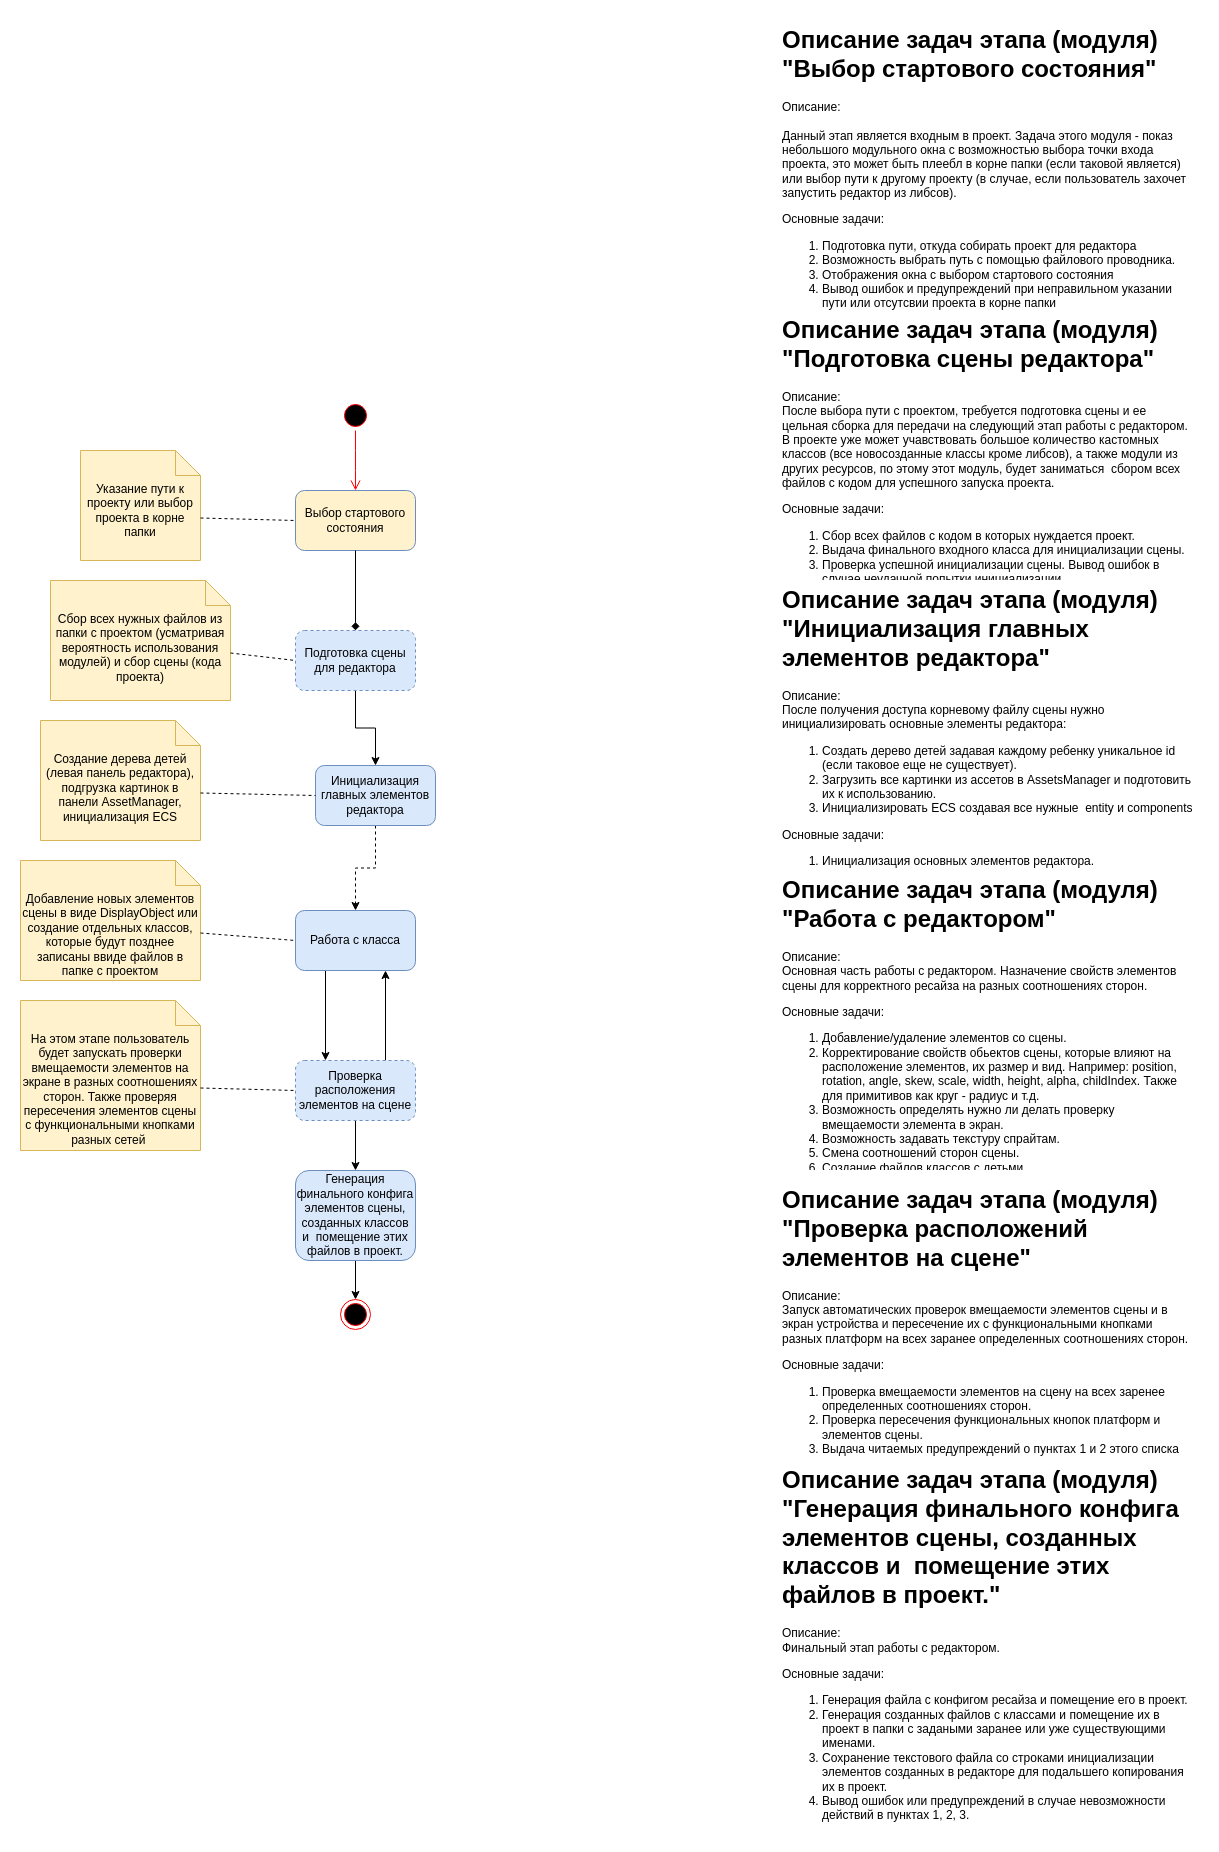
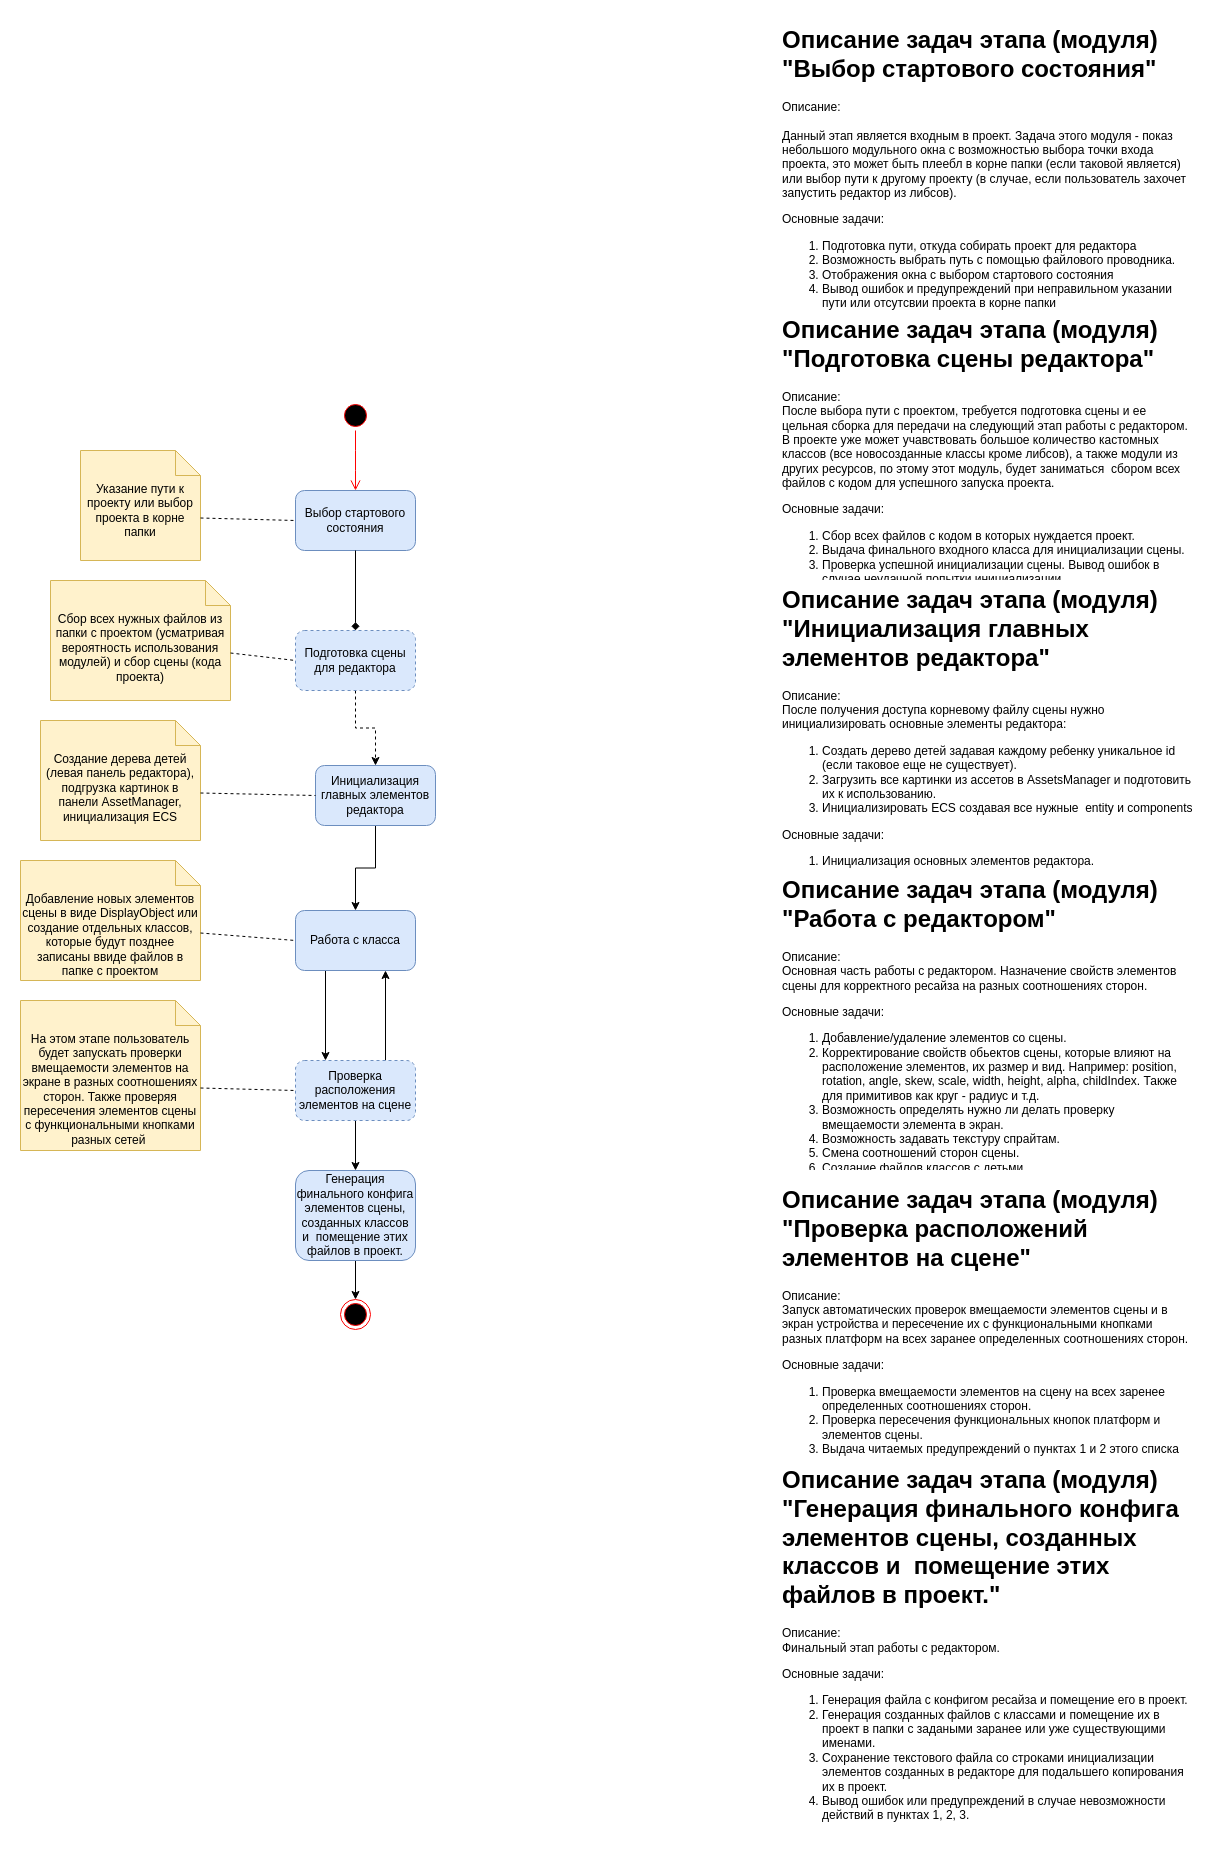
  <mxCell id="0" />
  <mxCell id="1" parent="0" />
  <mxCell id="2" value="" style="ellipse;html=1;shape=startState;fillColor=#000000;strokeColor=#ff0000;" parent="1" vertex="1"><mxGeometry x="340" y="400" width="30" height="30" as="geometry" /></mxCell>
  <mxCell id="3" value="" style="edgeStyle=orthogonalEdgeStyle;html=1;verticalAlign=bottom;endArrow=open;endSize=8;strokeColor=#ff0000;" parent="1" source="2" edge="1"><mxGeometry relative="1" as="geometry"><mxPoint x="355" y="490" as="targetPoint" /></mxGeometry></mxCell>
- <mxCell id="4" value="Выбор стартового состояния" style="rounded=1;whiteSpace=wrap;html=1;fillColor=#fff2cc;strokeColor=#6c8ebf;" parent="1" vertex="1"><mxGeometry x="295" y="490" width="120" height="60" as="geometry" /></mxCell>
+ <mxCell id="4" value="Выбор стартового состояния" style="rounded=1;whiteSpace=wrap;html=1;fillColor=#dae8fc;strokeColor=#6c8ebf;" parent="1" vertex="1"><mxGeometry x="295" y="490" width="120" height="60" as="geometry" /></mxCell>
  <mxCell id="5" value="Указание пути к проекту или выбор проекта в корне папки" style="shape=note2;boundedLbl=1;whiteSpace=wrap;html=1;size=25;verticalAlign=top;align=center;fillColor=#fff2cc;strokeColor=#d6b656;" parent="1" vertex="1"><mxGeometry x="80" y="450" width="120" height="110" as="geometry" /></mxCell>
  <mxCell id="6" value="" style="endArrow=diamond;html=1;exitX=0.5;exitY=1;exitDx=0;exitDy=0;entryX=0.5;entryY=0;entryDx=0;entryDy=0;" parent="1" source="4" target="26" edge="1"><mxGeometry width="50" height="50" relative="1" as="geometry"><mxPoint x="390" y="615" as="sourcePoint" /><mxPoint x="370" y="610" as="targetPoint" /></mxGeometry></mxCell>
- <mxCell id="7" style="edgeStyle=orthogonalEdgeStyle;rounded=0;orthogonalLoop=1;jettySize=auto;html=1;exitX=0.5;exitY=1;exitDx=0;exitDy=0;entryX=0.5;entryY=0;entryDx=0;entryDy=0;dashed=1;" parent="1" source="8" target="13" edge="1"><mxGeometry relative="1" as="geometry" /></mxCell>
+ <mxCell id="7" style="edgeStyle=orthogonalEdgeStyle;rounded=0;orthogonalLoop=1;jettySize=auto;html=1;exitX=0.5;exitY=1;exitDx=0;exitDy=0;entryX=0.5;entryY=0;entryDx=0;entryDy=0;" parent="1" source="8" target="13" edge="1"><mxGeometry relative="1" as="geometry" /></mxCell>
  <mxCell id="8" value="Инициализация главных элементов редактора" style="rounded=1;whiteSpace=wrap;html=1;fillColor=#dae8fc;strokeColor=#6c8ebf;" parent="1" vertex="1"><mxGeometry x="315" y="765" width="120" height="60" as="geometry" /></mxCell>
  <mxCell id="9" value="Создание дерева детей (левая панель редактора), подгрузка картинок в панели AssetManager, инициализация ECS" style="shape=note2;boundedLbl=1;whiteSpace=wrap;html=1;size=25;verticalAlign=top;align=center;fillColor=#fff2cc;strokeColor=#d6b656;" parent="1" vertex="1"><mxGeometry x="40" y="720" width="160" height="120" as="geometry" /></mxCell>
  <mxCell id="10" value="" style="endArrow=none;dashed=1;html=1;exitX=0;exitY=0;exitDx=120;exitDy=67.5;exitPerimeter=0;entryX=0;entryY=0.5;entryDx=0;entryDy=0;" parent="1" source="5" target="4" edge="1"><mxGeometry width="50" height="50" relative="1" as="geometry"><mxPoint x="330" y="550" as="sourcePoint" /><mxPoint x="380" y="500" as="targetPoint" /></mxGeometry></mxCell>
  <mxCell id="11" value="" style="endArrow=none;dashed=1;html=1;exitX=0;exitY=0;exitDx=160;exitDy=72.5;exitPerimeter=0;entryX=0;entryY=0.5;entryDx=0;entryDy=0;" parent="1" source="9" target="8" edge="1"><mxGeometry width="50" height="50" relative="1" as="geometry"><mxPoint x="150" y="800" as="sourcePoint" /><mxPoint x="245" y="802.5" as="targetPoint" /></mxGeometry></mxCell>
  <mxCell id="12" style="edgeStyle=orthogonalEdgeStyle;rounded=0;orthogonalLoop=1;jettySize=auto;html=1;exitX=0.25;exitY=1;exitDx=0;exitDy=0;entryX=0.25;entryY=0;entryDx=0;entryDy=0;" parent="1" source="13" target="17" edge="1"><mxGeometry relative="1" as="geometry" /></mxCell>
  <mxCell id="13" value="Работа с класса" style="rounded=1;whiteSpace=wrap;html=1;fillColor=#dae8fc;strokeColor=#6c8ebf;" parent="1" vertex="1"><mxGeometry x="295" y="910" width="120" height="60" as="geometry" /></mxCell>
  <mxCell id="14" value="Добавление новых элементов сцены в виде DisplayObject или создание отдельных классов, которые будут позднее записаны ввиде файлов в папке с проектом" style="shape=note2;boundedLbl=1;whiteSpace=wrap;html=1;size=25;verticalAlign=top;align=center;fillColor=#fff2cc;strokeColor=#d6b656;" parent="1" vertex="1"><mxGeometry x="20" y="860" width="180" height="120" as="geometry" /></mxCell>
  <mxCell id="15" style="edgeStyle=orthogonalEdgeStyle;rounded=0;orthogonalLoop=1;jettySize=auto;html=1;exitX=0.5;exitY=1;exitDx=0;exitDy=0;entryX=0.5;entryY=0;entryDx=0;entryDy=0;" parent="1" source="17" target="22" edge="1"><mxGeometry relative="1" as="geometry" /></mxCell>
  <mxCell id="16" style="edgeStyle=orthogonalEdgeStyle;rounded=0;orthogonalLoop=1;jettySize=auto;html=1;exitX=0.75;exitY=0;exitDx=0;exitDy=0;entryX=0.75;entryY=1;entryDx=0;entryDy=0;" parent="1" source="17" target="13" edge="1"><mxGeometry relative="1" as="geometry" /></mxCell>
  <mxCell id="17" value="Проверка расположения элементов на сцене" style="rounded=1;whiteSpace=wrap;html=1;fillColor=#dae8fc;strokeColor=#6c8ebf;dashed=1;" parent="1" vertex="1"><mxGeometry x="295" y="1060" width="120" height="60" as="geometry" /></mxCell>
  <mxCell id="18" value="" style="endArrow=none;dashed=1;html=1;exitX=0;exitY=0;exitDx=180;exitDy=72.5;exitPerimeter=0;entryX=0;entryY=0.5;entryDx=0;entryDy=0;" parent="1" source="14" target="13" edge="1"><mxGeometry width="50" height="50" relative="1" as="geometry"><mxPoint x="190" y="950" as="sourcePoint" /><mxPoint x="285" y="952.5" as="targetPoint" /></mxGeometry></mxCell>
  <mxCell id="19" value="На этом этапе пользователь будет запускать проверки вмещаемости элементов на экране в разных соотношениях сторон. Также проверяя пересечения элементов сцены с функциональными кнопками разных сетей&amp;nbsp;" style="shape=note2;boundedLbl=1;whiteSpace=wrap;html=1;size=25;verticalAlign=top;align=center;fillColor=#fff2cc;strokeColor=#d6b656;" parent="1" vertex="1"><mxGeometry x="20" y="1000" width="180" height="150" as="geometry" /></mxCell>
  <mxCell id="20" value="" style="endArrow=none;dashed=1;html=1;exitX=0;exitY=0;exitDx=180;exitDy=87.5;exitPerimeter=0;entryX=0;entryY=0.5;entryDx=0;entryDy=0;" parent="1" source="19" target="17" edge="1"><mxGeometry width="50" height="50" relative="1" as="geometry"><mxPoint x="180" y="1082.5" as="sourcePoint" /><mxPoint x="275" y="1080" as="targetPoint" /></mxGeometry></mxCell>
  <mxCell id="21" style="edgeStyle=orthogonalEdgeStyle;rounded=0;orthogonalLoop=1;jettySize=auto;html=1;exitX=0.5;exitY=1;exitDx=0;exitDy=0;entryX=0.5;entryY=0;entryDx=0;entryDy=0;" parent="1" source="22" target="23" edge="1"><mxGeometry relative="1" as="geometry" /></mxCell>
  <mxCell id="22" value="Генерация финального конфига элементов сцены, созданных классов и&amp;nbsp; помещение этих файлов в проект.&lt;br&gt;" style="rounded=1;whiteSpace=wrap;html=1;fillColor=#dae8fc;strokeColor=#6c8ebf;" parent="1" vertex="1"><mxGeometry x="295" y="1170" width="120" height="90" as="geometry" /></mxCell>
  <mxCell id="23" value="" style="ellipse;html=1;shape=endState;fillColor=#000000;strokeColor=#ff0000;" parent="1" vertex="1"><mxGeometry x="340" y="1299" width="30" height="30" as="geometry" /></mxCell>
  <mxCell id="24" value="&lt;h1&gt;Описание задач этапа (модуля) &quot;Выбор стартового состояния&quot;&lt;/h1&gt;&lt;div&gt;Описание:&lt;br&gt;&lt;br&gt;&lt;/div&gt;&lt;div&gt;Данный этап является входным в проект.&amp;nbsp;&lt;span&gt;Задача этого модуля - показ небольшого модульного окна с возможностью выбора точки входа проекта, это может быть плеебл в корне папки (если таковой является) или выбор пути к другому проекту (в случае, если пользователь захочет запустить редактор из либсов).&lt;/span&gt;&lt;/div&gt;&lt;p&gt;Основные задачи:&lt;/p&gt;&lt;p&gt;&lt;/p&gt;&lt;ol&gt;&lt;li&gt;Подготовка пути, откуда собирать проект для редактора&lt;/li&gt;&lt;li&gt;Возможность выбрать путь с помощью файлового проводника.&lt;/li&gt;&lt;li&gt;Отображения окна с выбором стартового состояния&lt;/li&gt;&lt;li&gt;Вывод ошибок и предупреждений при неправильном указании пути или отсутсвии проекта в корне папки&lt;/li&gt;&lt;/ol&gt;&lt;p&gt;&lt;/p&gt;&lt;p&gt;&lt;/p&gt;&lt;div&gt;&lt;br&gt;&lt;/div&gt;&lt;p&gt;&lt;/p&gt;" style="text;html=1;strokeColor=none;fillColor=none;spacing=5;spacingTop=-20;whiteSpace=wrap;overflow=hidden;rounded=0;" parent="1" vertex="1"><mxGeometry x="777" y="20" width="420" height="300" as="geometry" /></mxCell>
- <mxCell id="25" style="edgeStyle=orthogonalEdgeStyle;rounded=0;orthogonalLoop=1;jettySize=auto;html=1;exitX=0.5;exitY=1;exitDx=0;exitDy=0;entryX=0.5;entryY=0;entryDx=0;entryDy=0;" parent="1" source="26" target="8" edge="1"><mxGeometry relative="1" as="geometry" /></mxCell>
+ <mxCell id="25" style="edgeStyle=orthogonalEdgeStyle;rounded=0;orthogonalLoop=1;jettySize=auto;html=1;exitX=0.5;exitY=1;exitDx=0;exitDy=0;entryX=0.5;entryY=0;entryDx=0;entryDy=0;dashed=1;" parent="1" source="26" target="8" edge="1"><mxGeometry relative="1" as="geometry" /></mxCell>
  <mxCell id="26" value="Подготовка сцены для редактора" style="rounded=1;whiteSpace=wrap;html=1;fillColor=#dae8fc;strokeColor=#6c8ebf;dashed=1;" parent="1" vertex="1"><mxGeometry x="295" y="630" width="120" height="60" as="geometry" /></mxCell>
  <mxCell id="27" value="Сбор всех нужных файлов из папки с проектом (усматривая вероятность использования модулей) и сбор сцены (кода проекта)" style="shape=note2;boundedLbl=1;whiteSpace=wrap;html=1;size=25;verticalAlign=top;align=center;fillColor=#fff2cc;strokeColor=#d6b656;" parent="1" vertex="1"><mxGeometry x="50" y="580" width="180" height="120" as="geometry" /></mxCell>
  <mxCell id="28" value="" style="endArrow=none;dashed=1;html=1;exitX=0;exitY=0;exitDx=180;exitDy=72.5;exitPerimeter=0;entryX=0;entryY=0.5;entryDx=0;entryDy=0;" parent="1" source="27" target="26" edge="1"><mxGeometry width="50" height="50" relative="1" as="geometry"><mxPoint x="190" y="658.75" as="sourcePoint" /><mxPoint x="285" y="661.25" as="targetPoint" /></mxGeometry></mxCell>
  <mxCell id="29" value="&lt;h1&gt;Описание задач этапа (модуля) &quot;Подготовка сцены редактора&quot;&lt;/h1&gt;&lt;div&gt;Описание:&lt;br&gt;После выбора пути с проектом, требуется подготовка сцены и ее цельная сборка для передачи на следующий этап работы с редактором. В проекте уже может учавствовать большое количество кастомных классов (все новосозданные классы кроме либсов), а также модули из других ресурсов, по этому этот модуль, будет заниматься&amp;nbsp; сбором всех файлов с кодом для успешного запуска проекта.&lt;/div&gt;&lt;p&gt;Основные задачи:&lt;/p&gt;&lt;p&gt;&lt;/p&gt;&lt;ol&gt;&lt;li&gt;Сбор всех файлов с кодом в которых нуждается проект.&lt;/li&gt;&lt;li&gt;Выдача финального входного класса для инициализации сцены.&lt;/li&gt;&lt;li&gt;Проверка успешной инициализации сцены. Вывод ошибок в случае неудачной попытки инициализации.&lt;/li&gt;&lt;/ol&gt;&lt;p&gt;&lt;/p&gt;&lt;p&gt;&lt;/p&gt;&lt;div&gt;&lt;br&gt;&lt;/div&gt;&lt;p&gt;&lt;/p&gt;" style="text;html=1;strokeColor=none;fillColor=none;spacing=5;spacingTop=-20;whiteSpace=wrap;overflow=hidden;rounded=0;" parent="1" vertex="1"><mxGeometry x="777" y="310" width="420" height="270" as="geometry" /></mxCell>
  <mxCell id="30" value="&lt;h1&gt;Описание задач этапа (модуля) &quot;Инициализация главных элементов редактора&quot;&lt;/h1&gt;&lt;div&gt;Описание:&lt;br&gt;После получения доступа корневому файлу сцены нужно инициализировать основные элементы редактора:&amp;nbsp;&lt;/div&gt;&lt;div&gt;&lt;ol&gt;&lt;li&gt;Создать дерево детей задавая каждому ребенку уникальное id (если таковое еще не существует).&lt;/li&gt;&lt;li&gt;Загрузить все картинки из ассетов в AssetsManager и подготовить их к использованию.&lt;/li&gt;&lt;li&gt;Инициализировать ECS создавая все нужные&amp;nbsp; entity и components&lt;/li&gt;&lt;/ol&gt;&lt;/div&gt;&lt;p&gt;Основные задачи:&lt;/p&gt;&lt;p&gt;&lt;/p&gt;&lt;ol&gt;&lt;li&gt;&lt;span&gt;Инициализация основных элементов редактора.&lt;/span&gt;&lt;br&gt;&lt;/li&gt;&lt;/ol&gt;&lt;p&gt;&lt;/p&gt;&lt;p&gt;&lt;/p&gt;&lt;div&gt;&lt;br&gt;&lt;/div&gt;&lt;p&gt;&lt;/p&gt;" style="text;html=1;strokeColor=none;fillColor=none;spacing=5;spacingTop=-20;whiteSpace=wrap;overflow=hidden;rounded=0;" parent="1" vertex="1"><mxGeometry x="777" y="580" width="420" height="300" as="geometry" /></mxCell>
  <mxCell id="31" value="&lt;h1&gt;Описание задач этапа (модуля) &quot;Работа с редактором&quot;&lt;/h1&gt;&lt;div&gt;Описание:&lt;br&gt;Основная часть работы с редактором. Назначение свойств элементов сцены для корректного ресайза на разных соотношениях сторон.&amp;nbsp;&lt;/div&gt;&lt;p&gt;Основные задачи:&lt;/p&gt;&lt;p&gt;&lt;/p&gt;&lt;ol&gt;&lt;li&gt;&lt;span&gt;Добавление/удаление элементов со сцены.&lt;/span&gt;&lt;br&gt;&lt;/li&gt;&lt;li&gt;&lt;span&gt;Корректирование свойств обьектов сцены, которые влияют на расположение элементов, их размер и вид. Например: p&lt;/span&gt;osition, rotation, angle, skew, scale, width, height, alpha, childIndex. Также для примитивов как круг - радиус и т.д.&lt;/li&gt;&lt;li&gt;Возможность определять нужно ли делать проверку вмещаемости элемента в экран.&lt;/li&gt;&lt;li&gt;Возможность задавать текстуру спрайтам.&lt;/li&gt;&lt;li&gt;Смена соотношений сторон сцены.&lt;/li&gt;&lt;li&gt;Создание файлов классов с детьми.&lt;/li&gt;&lt;/ol&gt;&lt;p&gt;&lt;/p&gt;&lt;p&gt;&lt;/p&gt;&lt;div&gt;&lt;br&gt;&lt;/div&gt;&lt;p&gt;&lt;/p&gt;" style="text;html=1;strokeColor=none;fillColor=none;spacing=5;spacingTop=-20;whiteSpace=wrap;overflow=hidden;rounded=0;" vertex="1" parent="1"><mxGeometry x="777" y="870" width="420" height="300" as="geometry" /></mxCell>
  <mxCell id="32" value="&lt;h1&gt;Описание задач этапа (модуля) &quot;Проверка расположений элементов на сцене&quot;&lt;/h1&gt;&lt;div&gt;Описание:&lt;br&gt;Запуск автоматических проверок вмещаемости элементов сцены и в экран устройства и пересечение их с функциональными кнопками разных платформ на всех заранее определенных соотношениях сторон.&amp;nbsp;&lt;/div&gt;&lt;p&gt;Основные задачи:&lt;/p&gt;&lt;p&gt;&lt;/p&gt;&lt;ol&gt;&lt;li&gt;&lt;span&gt;Проверка вмещаемости элементов на сцену на всех заренее определенных соотношениях сторон.&lt;/span&gt;&lt;br&gt;&lt;/li&gt;&lt;li&gt;&lt;span&gt;Проверка пересечения функциональных кнопок платформ и элементов сцены.&lt;/span&gt;&lt;/li&gt;&lt;li&gt;&lt;span&gt;Выдача читаемых предупреждений о пунктах 1 и 2 этого списка&lt;/span&gt;&lt;/li&gt;&lt;/ol&gt;&lt;p&gt;&lt;/p&gt;&lt;p&gt;&lt;/p&gt;&lt;div&gt;&lt;br&gt;&lt;/div&gt;&lt;p&gt;&lt;/p&gt;" style="text;html=1;strokeColor=none;fillColor=none;spacing=5;spacingTop=-20;whiteSpace=wrap;overflow=hidden;rounded=0;" vertex="1" parent="1"><mxGeometry x="777" y="1180" width="420" height="280" as="geometry" /></mxCell>
  <mxCell id="33" value="&lt;h1&gt;Описание задач этапа (модуля) &quot;&lt;span style=&quot;text-align: center&quot;&gt;&lt;font style=&quot;font-size: 24px&quot;&gt;Генерация финального конфига элементов сцены, созданных классов и&amp;nbsp; помещение этих файлов в проект.&lt;/font&gt;&lt;/span&gt;&quot;&lt;/h1&gt;&lt;div&gt;Описание:&lt;br&gt;Финальный этап работы с редактором.&amp;nbsp;&lt;/div&gt;&lt;p&gt;Основные задачи:&lt;/p&gt;&lt;p&gt;&lt;/p&gt;&lt;ol&gt;&lt;li&gt;Генерация файла с конфигом ресайза и помещение его в проект.&lt;/li&gt;&lt;li&gt;Генерация созданных файлов с классами и помещение их в проект в папки с задаными заранее или уже существующими именами.&lt;/li&gt;&lt;li&gt;Сохранение текстового файла со строками инициализации элементов созданных в редакторе для подальшего копирования их в проект.&amp;nbsp;&lt;br&gt;&lt;/li&gt;&lt;li&gt;Вывод ошибок или предупреждений в случае невозможности действий в пунктах 1, 2, 3.&amp;nbsp;&amp;nbsp;&lt;/li&gt;&lt;/ol&gt;&lt;p&gt;&lt;/p&gt;&lt;p&gt;&lt;/p&gt;&lt;div&gt;&lt;br&gt;&lt;/div&gt;&lt;p&gt;&lt;/p&gt;" style="text;html=1;strokeColor=none;fillColor=none;spacing=5;spacingTop=-20;whiteSpace=wrap;overflow=hidden;rounded=0;" vertex="1" parent="1"><mxGeometry x="777" y="1460" width="420" height="370" as="geometry" /></mxCell>
